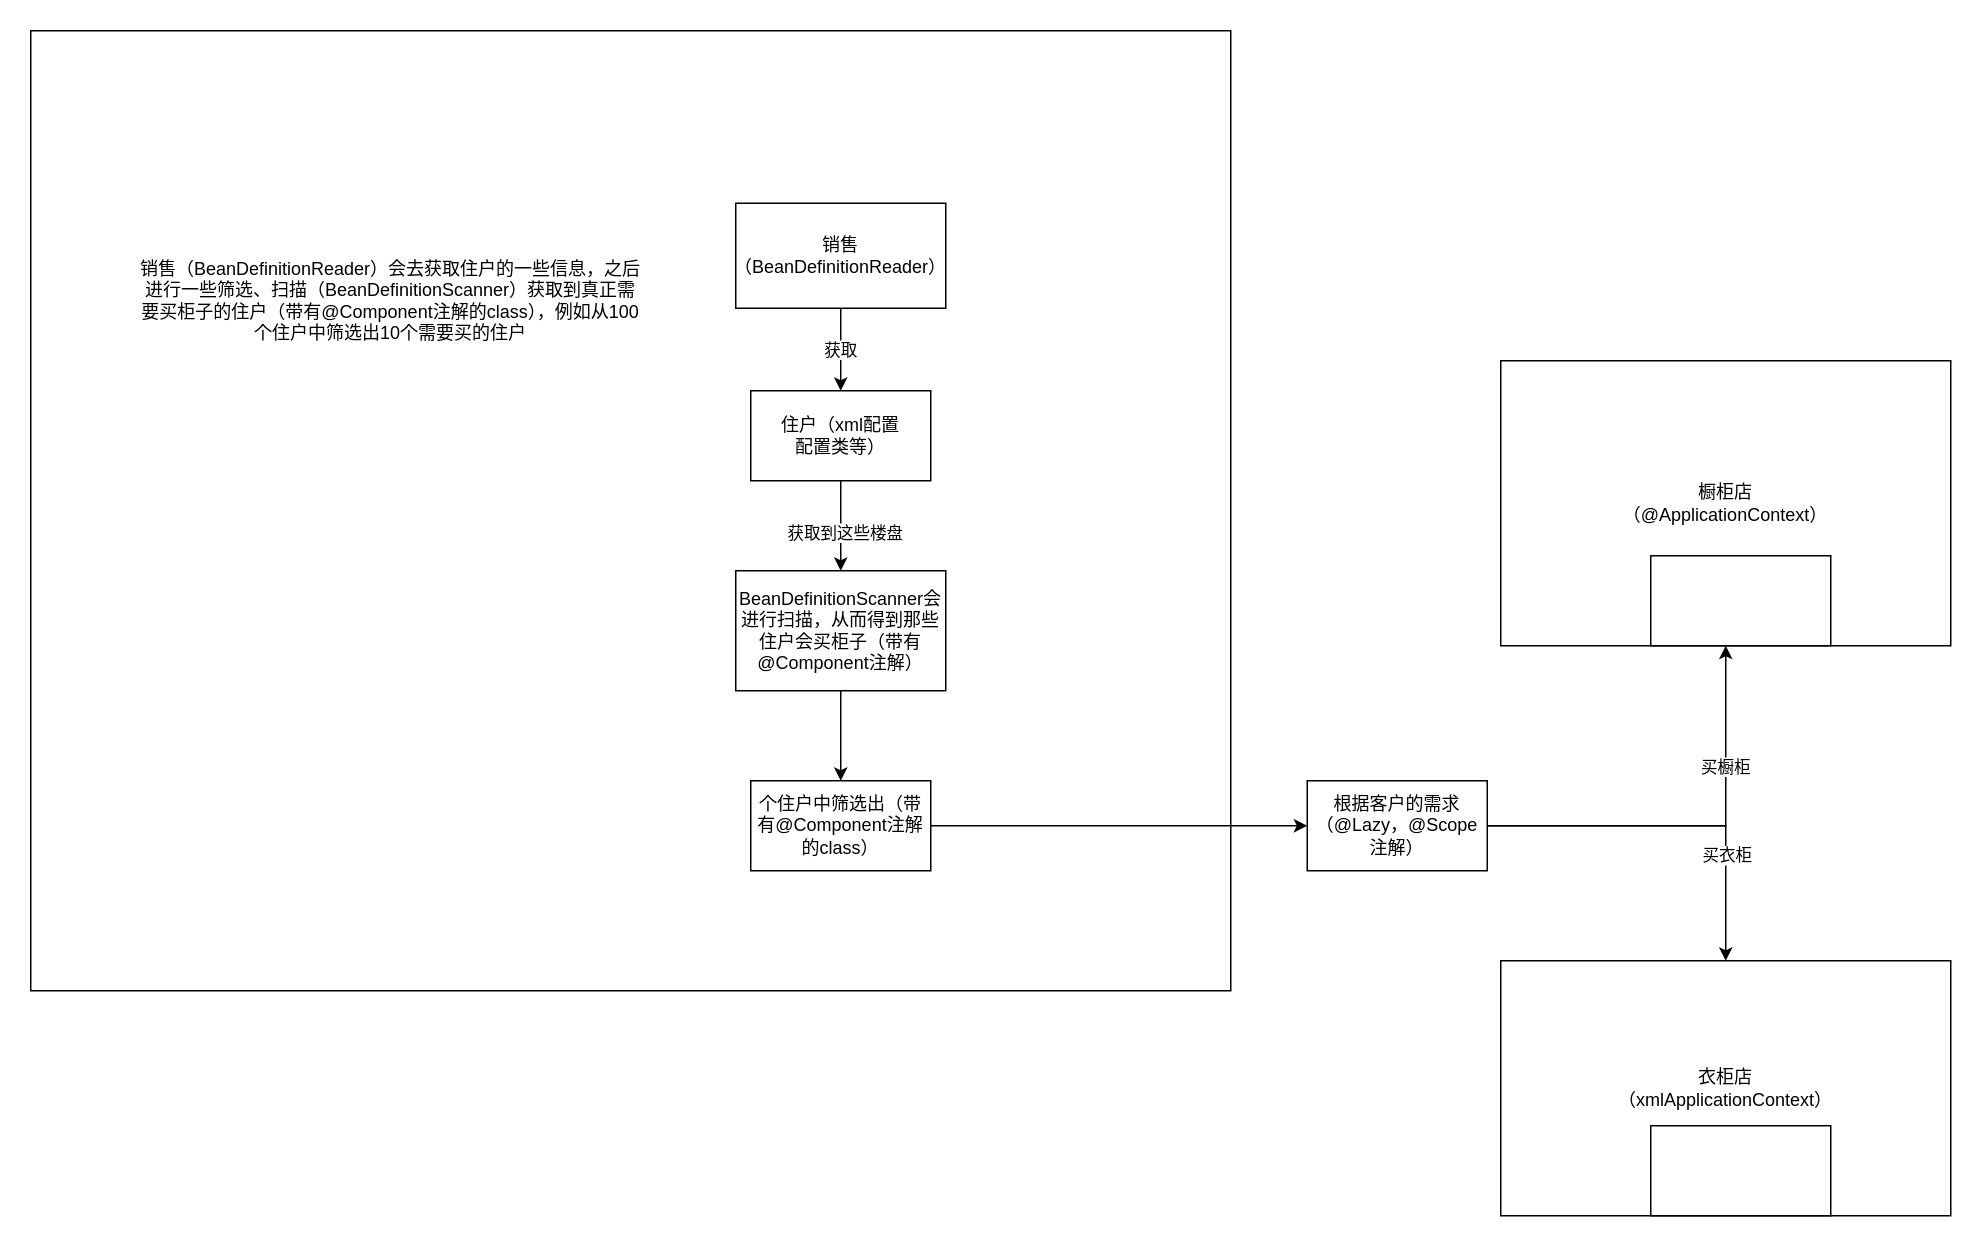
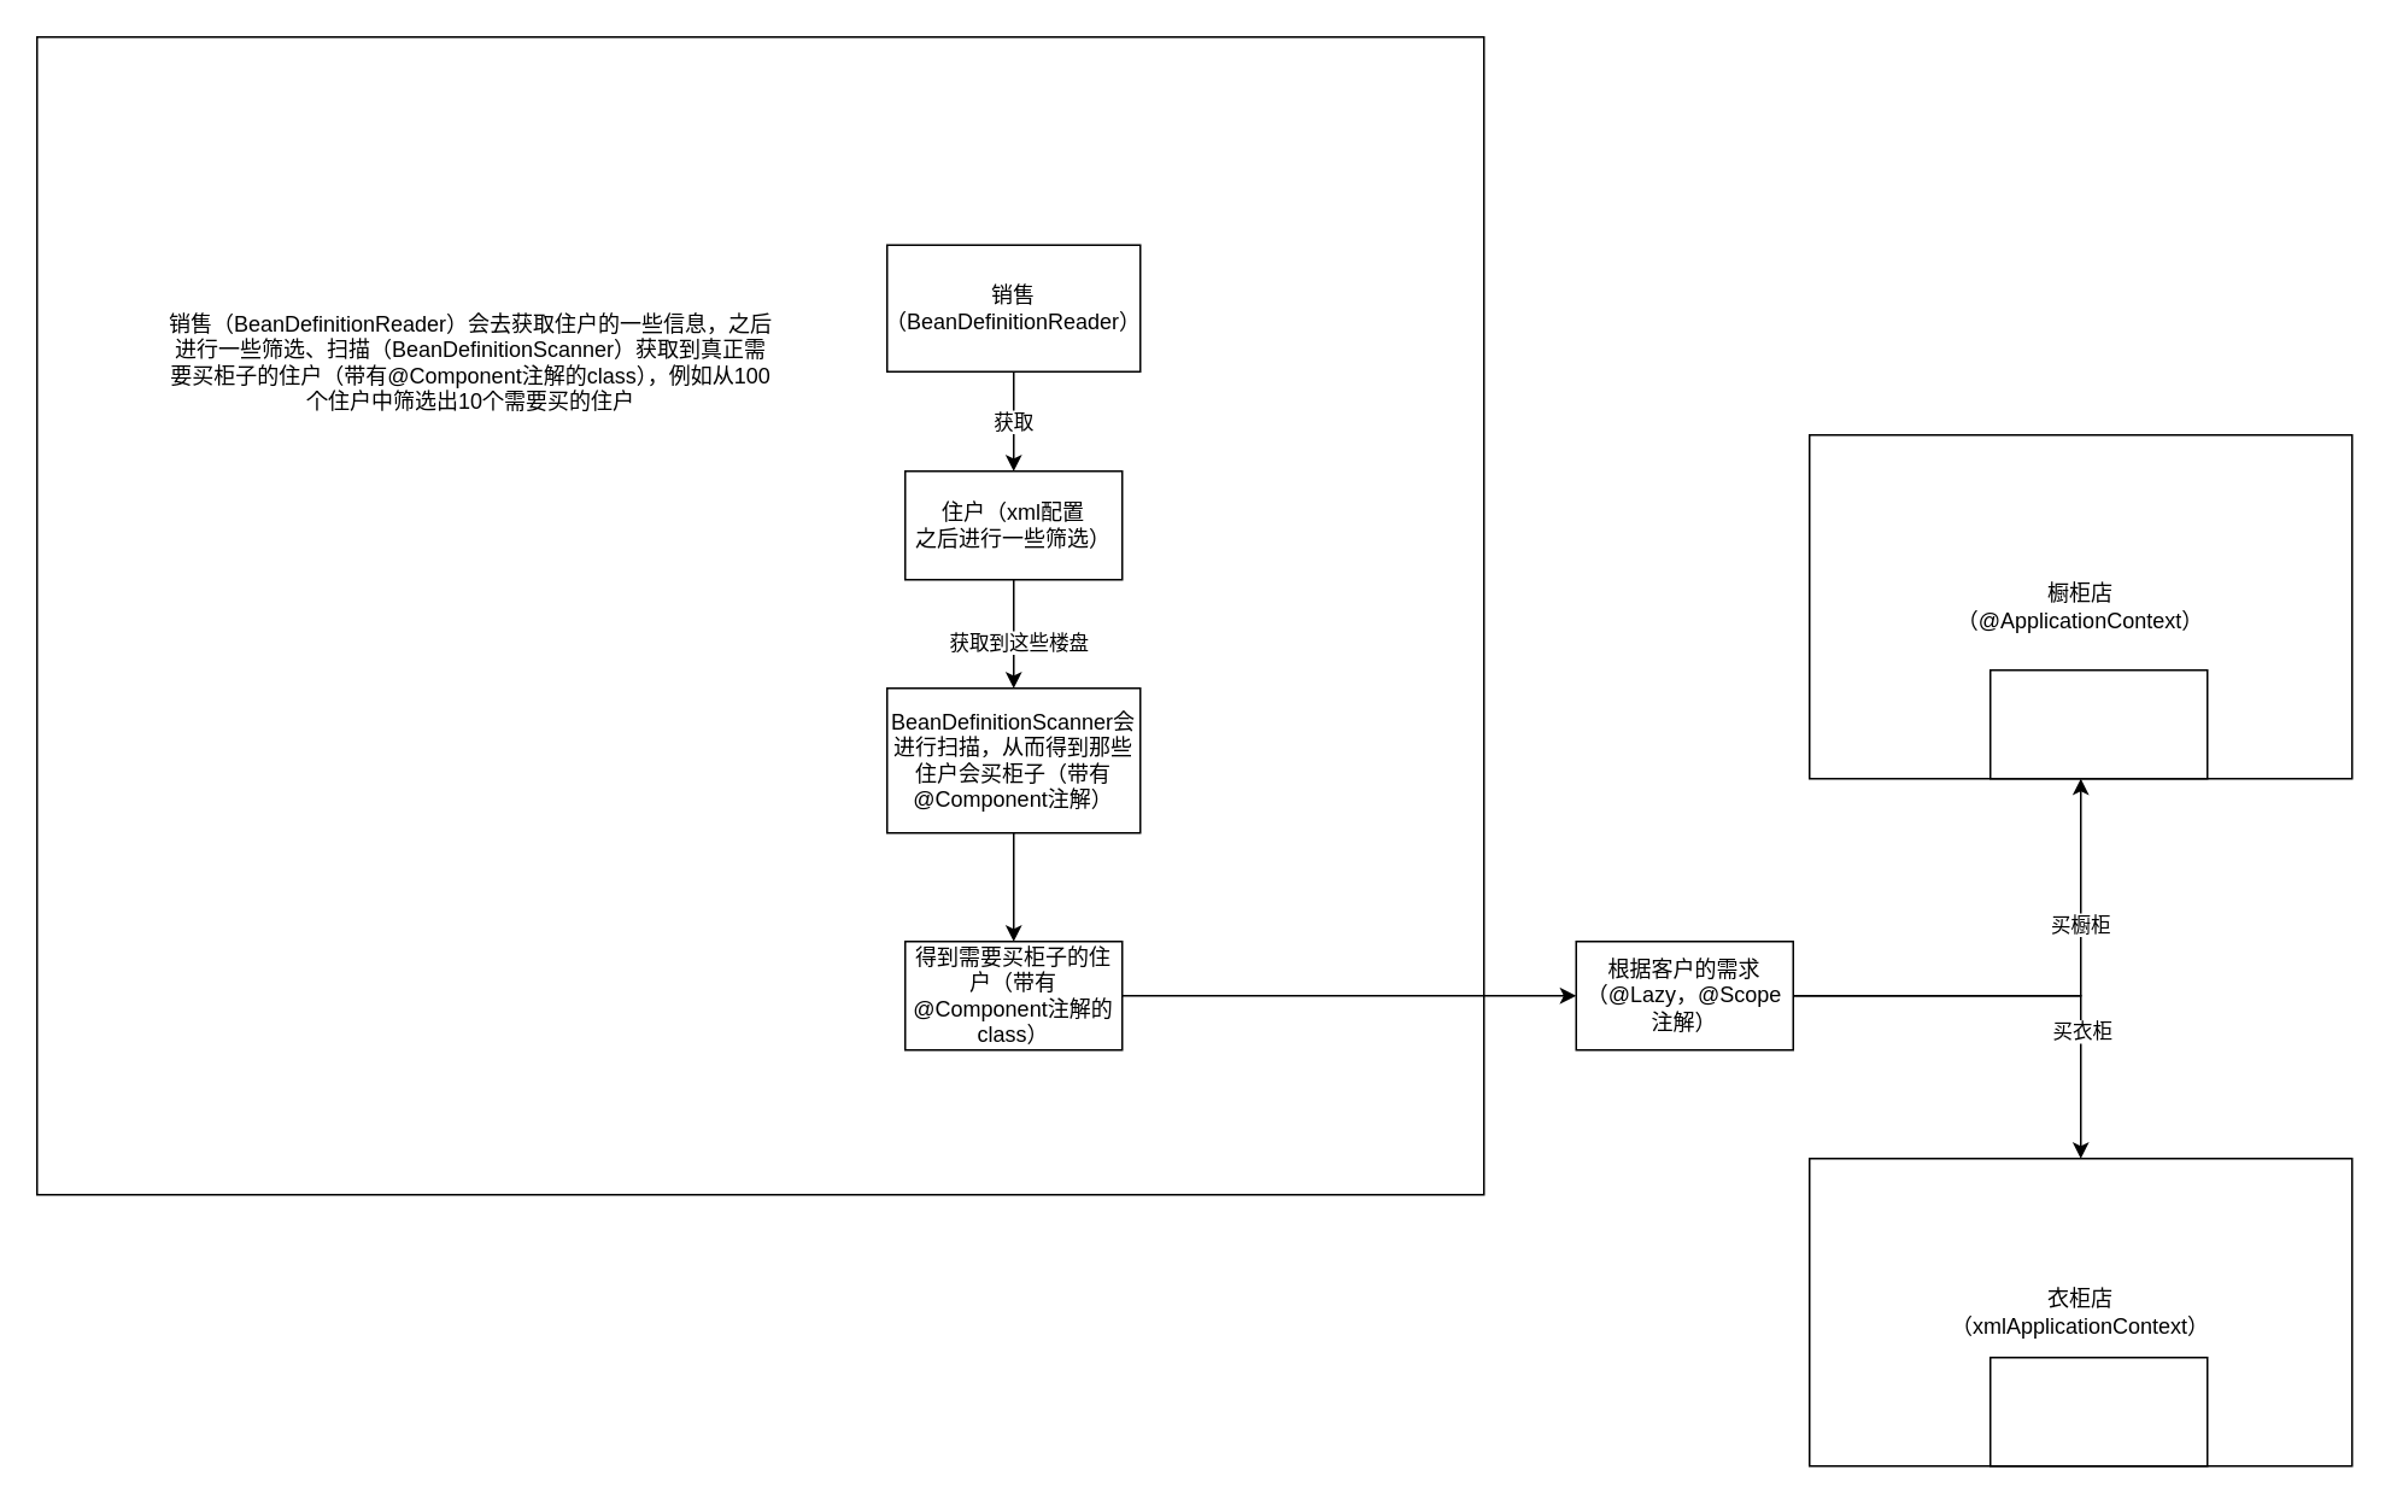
  <mxCell id="0" />
  <mxCell id="1" parent="0" />
  <mxCell id="2" value="" style="rounded=0;whiteSpace=wrap;html=1;" vertex="1" parent="1"><mxGeometry x="20" y="20" width="800" height="640" as="geometry" /></mxCell>
  <mxCell id="3" value="" style="edgeStyle=orthogonalEdgeStyle;rounded=0;orthogonalLoop=1;jettySize=auto;html=1;" edge="1" parent="1" source="5" target="9"><mxGeometry relative="1" as="geometry" /></mxCell>
  <mxCell id="4" value="获取到这些楼盘" style="edgeLabel;html=1;align=center;verticalAlign=middle;resizable=0;points=[];" vertex="1" connectable="0" parent="3"><mxGeometry x="0.133" y="2" relative="1" as="geometry"><mxPoint as="offset" /></mxGeometry></mxCell>
- <mxCell id="5" value="住户（xml配置&lt;br&gt;配置类等）" style="rounded=0;whiteSpace=wrap;html=1;" vertex="1" parent="1"><mxGeometry x="500" y="260" width="120" height="60" as="geometry" /></mxCell>
+ <mxCell id="5" value="住户（xml配置&lt;br&gt;之后进行一些筛选）" style="rounded=0;whiteSpace=wrap;html=1;" vertex="1" parent="1"><mxGeometry x="500" y="260" width="120" height="60" as="geometry" /></mxCell>
  <mxCell id="6" value="获取" style="edgeStyle=orthogonalEdgeStyle;rounded=0;orthogonalLoop=1;jettySize=auto;html=1;" edge="1" parent="1" source="7" target="5"><mxGeometry relative="1" as="geometry" /></mxCell>
  <mxCell id="7" value="销售（BeanDefinitionReader）" style="rounded=0;whiteSpace=wrap;html=1;" vertex="1" parent="1"><mxGeometry x="490" y="135" width="140" height="70" as="geometry" /></mxCell>
  <mxCell id="8" value="" style="edgeStyle=orthogonalEdgeStyle;rounded=0;orthogonalLoop=1;jettySize=auto;html=1;" edge="1" parent="1" source="9" target="11"><mxGeometry relative="1" as="geometry" /></mxCell>
  <mxCell id="9" value="BeanDefinitionScanner会进行扫描，从而得到那些住户会买柜子（带有@Component注解）" style="rounded=0;whiteSpace=wrap;html=1;" vertex="1" parent="1"><mxGeometry x="490" y="380" width="140" height="80" as="geometry" /></mxCell>
  <mxCell id="10" value="" style="edgeStyle=orthogonalEdgeStyle;rounded=0;orthogonalLoop=1;jettySize=auto;html=1;" edge="1" parent="1" source="11" target="17"><mxGeometry relative="1" as="geometry" /></mxCell>
- <mxCell id="11" value="个住户中筛选出（带有@Component注解的class）" style="rounded=0;whiteSpace=wrap;html=1;" vertex="1" parent="1"><mxGeometry x="500" y="520" width="120" height="60" as="geometry" /></mxCell>
+ <mxCell id="11" value="得到需要买柜子的住户（带有@Component注解的class）" style="rounded=0;whiteSpace=wrap;html=1;" vertex="1" parent="1"><mxGeometry x="500" y="520" width="120" height="60" as="geometry" /></mxCell>
  <mxCell id="12" value="销售（BeanDefinitionReader）会去获取住户的一些信息，之后进行一些筛选、扫描（BeanDefinitionScanner）获取到真正需要买柜子的住户（带有@Component注解的class），例如从100个住户中筛选出10个需要买的住户" style="text;html=1;strokeColor=none;fillColor=none;align=center;verticalAlign=middle;whiteSpace=wrap;rounded=0;" vertex="1" parent="1"><mxGeometry x="90" y="120" width="340" height="160" as="geometry" /></mxCell>
  <mxCell id="13" value="" style="edgeStyle=orthogonalEdgeStyle;rounded=0;orthogonalLoop=1;jettySize=auto;html=1;" edge="1" parent="1" source="17" target="18"><mxGeometry relative="1" as="geometry" /></mxCell>
  <mxCell id="14" value="买橱柜" style="edgeLabel;html=1;align=center;verticalAlign=middle;resizable=0;points=[];" vertex="1" connectable="0" parent="13"><mxGeometry x="0.425" y="1" relative="1" as="geometry"><mxPoint as="offset" /></mxGeometry></mxCell>
  <mxCell id="15" value="" style="edgeStyle=orthogonalEdgeStyle;rounded=0;orthogonalLoop=1;jettySize=auto;html=1;" edge="1" parent="1" source="17" target="19"><mxGeometry relative="1" as="geometry" /></mxCell>
  <mxCell id="16" value="买衣柜" style="edgeLabel;html=1;align=center;verticalAlign=middle;resizable=0;points=[];" vertex="1" connectable="0" parent="15"><mxGeometry x="0.427" relative="1" as="geometry"><mxPoint as="offset" /></mxGeometry></mxCell>
  <mxCell id="17" value="根据客户的需求&lt;br&gt;（@Lazy，@Scope注解）" style="rounded=0;whiteSpace=wrap;html=1;" vertex="1" parent="1"><mxGeometry x="871" y="520" width="120" height="60" as="geometry" /></mxCell>
  <mxCell id="18" value="橱柜店&lt;br&gt;（@ApplicationContext）" style="whiteSpace=wrap;html=1;rounded=0;" vertex="1" parent="1"><mxGeometry x="1000" y="240" width="300" height="190" as="geometry" /></mxCell>
  <mxCell id="19" value="衣柜店&lt;br&gt;（xmlApplicationContext）" style="whiteSpace=wrap;html=1;rounded=0;" vertex="1" parent="1"><mxGeometry x="1000" y="640" width="300" height="170" as="geometry" /></mxCell>
  <mxCell id="20" value="" style="rounded=0;whiteSpace=wrap;html=1;" vertex="1" parent="1"><mxGeometry x="1100" y="370" width="120" height="60" as="geometry" /></mxCell>
  <mxCell id="21" value="" style="rounded=0;whiteSpace=wrap;html=1;" vertex="1" parent="1"><mxGeometry x="1100" y="750" width="120" height="60" as="geometry" /></mxCell>
